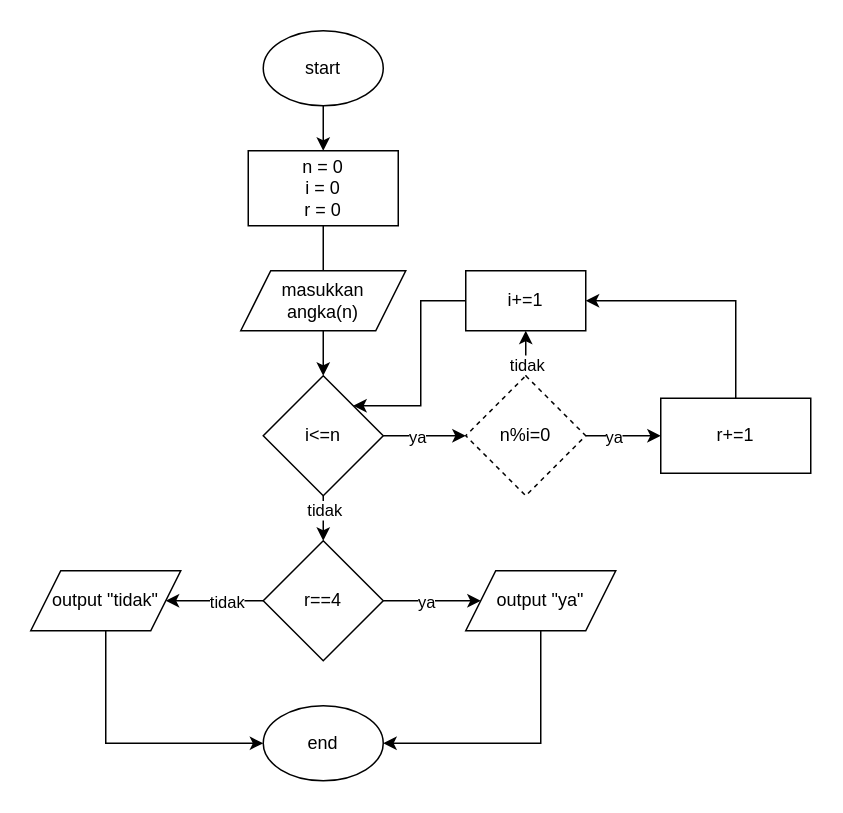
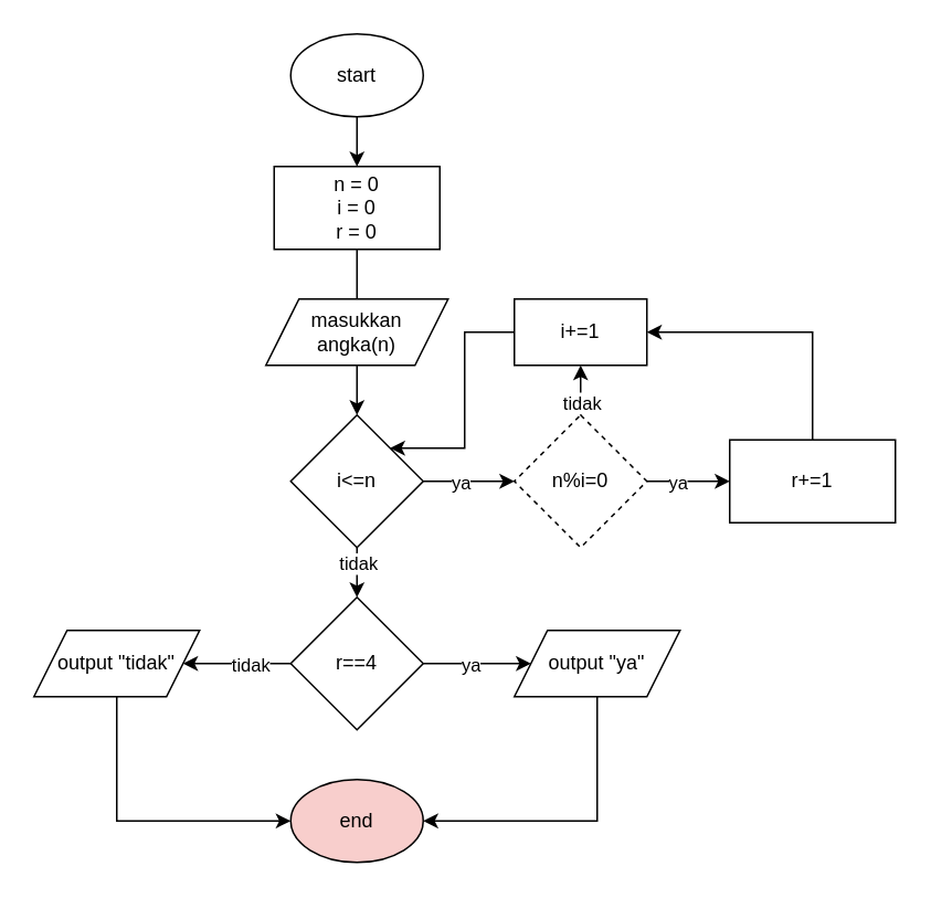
  <mxCell id="0" />
  <mxCell id="1" parent="0" />
  <mxCell id="2" value="" style="edgeStyle=orthogonalEdgeStyle;rounded=0;orthogonalLoop=1;jettySize=auto;html=1;" edge="1" parent="1" source="3" target="7"><mxGeometry relative="1" as="geometry" /></mxCell>
  <mxCell id="3" value="start" style="ellipse;whiteSpace=wrap;html=1;" vertex="1" parent="1"><mxGeometry x="175" y="20" width="80" height="50" as="geometry" /></mxCell>
  <mxCell id="4" value="" style="edgeStyle=orthogonalEdgeStyle;rounded=0;orthogonalLoop=1;jettySize=auto;html=1;" edge="1" parent="1" source="5" target="12"><mxGeometry relative="1" as="geometry" /></mxCell>
  <mxCell id="5" value="masukkan&lt;br&gt;angka(n)" style="shape=parallelogram;perimeter=parallelogramPerimeter;whiteSpace=wrap;html=1;fixedSize=1;" vertex="1" parent="1"><mxGeometry x="160" y="180" width="110" height="40" as="geometry" /></mxCell>
  <mxCell id="6" style="edgeStyle=orthogonalEdgeStyle;rounded=0;orthogonalLoop=1;jettySize=auto;html=1;entryX=0.5;entryY=0;entryDx=0;entryDy=0;endArrow=none;" edge="1" parent="1" source="7" target="5"><mxGeometry relative="1" as="geometry" /></mxCell>
  <mxCell id="7" value="n = 0&lt;br&gt;i = 0&lt;br&gt;r = 0" style="rounded=0;whiteSpace=wrap;html=1;" vertex="1" parent="1"><mxGeometry x="165" y="100" width="100" height="50" as="geometry" /></mxCell>
  <mxCell id="8" value="" style="edgeStyle=orthogonalEdgeStyle;rounded=0;orthogonalLoop=1;jettySize=auto;html=1;" edge="1" parent="1" source="12" target="24"><mxGeometry relative="1" as="geometry" /></mxCell>
  <mxCell id="9" value="tidak" style="edgeLabel;html=1;align=center;verticalAlign=middle;resizable=0;points=[];" vertex="1" connectable="0" parent="8"><mxGeometry x="-0.658" relative="1" as="geometry"><mxPoint as="offset" /></mxGeometry></mxCell>
  <mxCell id="10" value="" style="edgeStyle=orthogonalEdgeStyle;rounded=0;orthogonalLoop=1;jettySize=auto;html=1;" edge="1" parent="1" source="12" target="15"><mxGeometry relative="1" as="geometry" /></mxCell>
  <mxCell id="11" value="ya" style="edgeLabel;html=1;align=center;verticalAlign=middle;resizable=0;points=[];" vertex="1" connectable="0" parent="10"><mxGeometry x="-0.183" relative="1" as="geometry"><mxPoint as="offset" /></mxGeometry></mxCell>
  <mxCell id="12" value="i&amp;lt;=n" style="rhombus;whiteSpace=wrap;html=1;" vertex="1" parent="1"><mxGeometry x="175" y="250" width="80" height="80" as="geometry" /></mxCell>
  <mxCell id="13" value="" style="edgeStyle=orthogonalEdgeStyle;rounded=0;orthogonalLoop=1;jettySize=auto;html=1;" edge="1" parent="1" source="15" target="31"><mxGeometry relative="1" as="geometry" /></mxCell>
  <mxCell id="14" value="tidak" style="edgeLabel;html=1;align=center;verticalAlign=middle;resizable=0;points=[];" vertex="1" connectable="0" parent="13"><mxGeometry x="-0.677" relative="1" as="geometry"><mxPoint as="offset" /></mxGeometry></mxCell>
  <mxCell id="15" value="n%i=0" style="rhombus;whiteSpace=wrap;html=1;dashed=1;" vertex="1" parent="1"><mxGeometry x="310" y="250" width="80" height="80" as="geometry" /></mxCell>
  <mxCell id="16" style="edgeStyle=orthogonalEdgeStyle;rounded=0;orthogonalLoop=1;jettySize=auto;html=1;entryX=1;entryY=0.5;entryDx=0;entryDy=0;" edge="1" parent="1" source="17" target="31"><mxGeometry relative="1" as="geometry"><Array as="points"><mxPoint x="490" y="200" /></Array></mxGeometry></mxCell>
  <mxCell id="17" value="r+=1" style="rounded=0;whiteSpace=wrap;html=1;" vertex="1" parent="1"><mxGeometry x="440" y="265" width="100" height="50" as="geometry" /></mxCell>
  <mxCell id="18" value="" style="edgeStyle=orthogonalEdgeStyle;rounded=0;orthogonalLoop=1;jettySize=auto;html=1;" edge="1" parent="1" source="15" target="17"><mxGeometry relative="1" as="geometry" /></mxCell>
  <mxCell id="19" value="ya" style="edgeLabel;html=1;align=center;verticalAlign=middle;resizable=0;points=[];" vertex="1" connectable="0" parent="18"><mxGeometry x="-0.296" relative="1" as="geometry"><mxPoint as="offset" /></mxGeometry></mxCell>
  <mxCell id="20" value="" style="edgeStyle=orthogonalEdgeStyle;rounded=0;orthogonalLoop=1;jettySize=auto;html=1;" edge="1" parent="1" source="24" target="26"><mxGeometry relative="1" as="geometry" /></mxCell>
  <mxCell id="21" value="ya" style="edgeLabel;html=1;align=center;verticalAlign=middle;resizable=0;points=[];" vertex="1" connectable="0" parent="20"><mxGeometry x="-0.139" relative="1" as="geometry"><mxPoint as="offset" /></mxGeometry></mxCell>
  <mxCell id="22" value="" style="edgeStyle=orthogonalEdgeStyle;rounded=0;orthogonalLoop=1;jettySize=auto;html=1;" edge="1" parent="1" source="24" target="28"><mxGeometry relative="1" as="geometry" /></mxCell>
  <mxCell id="23" value="tidak" style="edgeLabel;html=1;align=center;verticalAlign=middle;resizable=0;points=[];" vertex="1" connectable="0" parent="22"><mxGeometry x="-0.241" relative="1" as="geometry"><mxPoint as="offset" /></mxGeometry></mxCell>
  <mxCell id="24" value="r==4" style="rhombus;whiteSpace=wrap;html=1;" vertex="1" parent="1"><mxGeometry x="175" y="360" width="80" height="80" as="geometry" /></mxCell>
  <mxCell id="25" style="edgeStyle=orthogonalEdgeStyle;rounded=0;orthogonalLoop=1;jettySize=auto;html=1;entryX=1;entryY=0.5;entryDx=0;entryDy=0;" edge="1" parent="1" source="26" target="29"><mxGeometry relative="1" as="geometry"><Array as="points"><mxPoint x="360" y="495" /></Array></mxGeometry></mxCell>
  <mxCell id="26" value="output &quot;ya&quot;" style="shape=parallelogram;perimeter=parallelogramPerimeter;whiteSpace=wrap;html=1;fixedSize=1;" vertex="1" parent="1"><mxGeometry x="310" y="380" width="100" height="40" as="geometry" /></mxCell>
  <mxCell id="27" style="edgeStyle=orthogonalEdgeStyle;rounded=0;orthogonalLoop=1;jettySize=auto;html=1;entryX=0;entryY=0.5;entryDx=0;entryDy=0;" edge="1" parent="1" source="28" target="29"><mxGeometry relative="1" as="geometry"><Array as="points"><mxPoint x="70" y="495" /></Array></mxGeometry></mxCell>
  <mxCell id="28" value="output &quot;tidak&quot;" style="shape=parallelogram;perimeter=parallelogramPerimeter;whiteSpace=wrap;html=1;fixedSize=1;" vertex="1" parent="1"><mxGeometry x="20" y="380" width="100" height="40" as="geometry" /></mxCell>
- <mxCell id="29" value="end" style="ellipse;whiteSpace=wrap;html=1;" vertex="1" parent="1"><mxGeometry x="175" y="470" width="80" height="50" as="geometry" /></mxCell>
+ <mxCell id="29" value="end" style="ellipse;whiteSpace=wrap;html=1;fillColor=#f8cecc;" vertex="1" parent="1"><mxGeometry x="175" y="470" width="80" height="50" as="geometry" /></mxCell>
  <mxCell id="30" style="edgeStyle=orthogonalEdgeStyle;rounded=0;orthogonalLoop=1;jettySize=auto;html=1;entryX=1;entryY=0;entryDx=0;entryDy=0;" edge="1" parent="1" source="31" target="12"><mxGeometry relative="1" as="geometry"><Array as="points"><mxPoint x="280" y="200" /><mxPoint x="280" y="270" /></Array></mxGeometry></mxCell>
  <mxCell id="31" value="i+=1" style="rounded=0;whiteSpace=wrap;html=1;" vertex="1" parent="1"><mxGeometry x="310" y="180" width="80" height="40" as="geometry" /></mxCell>
